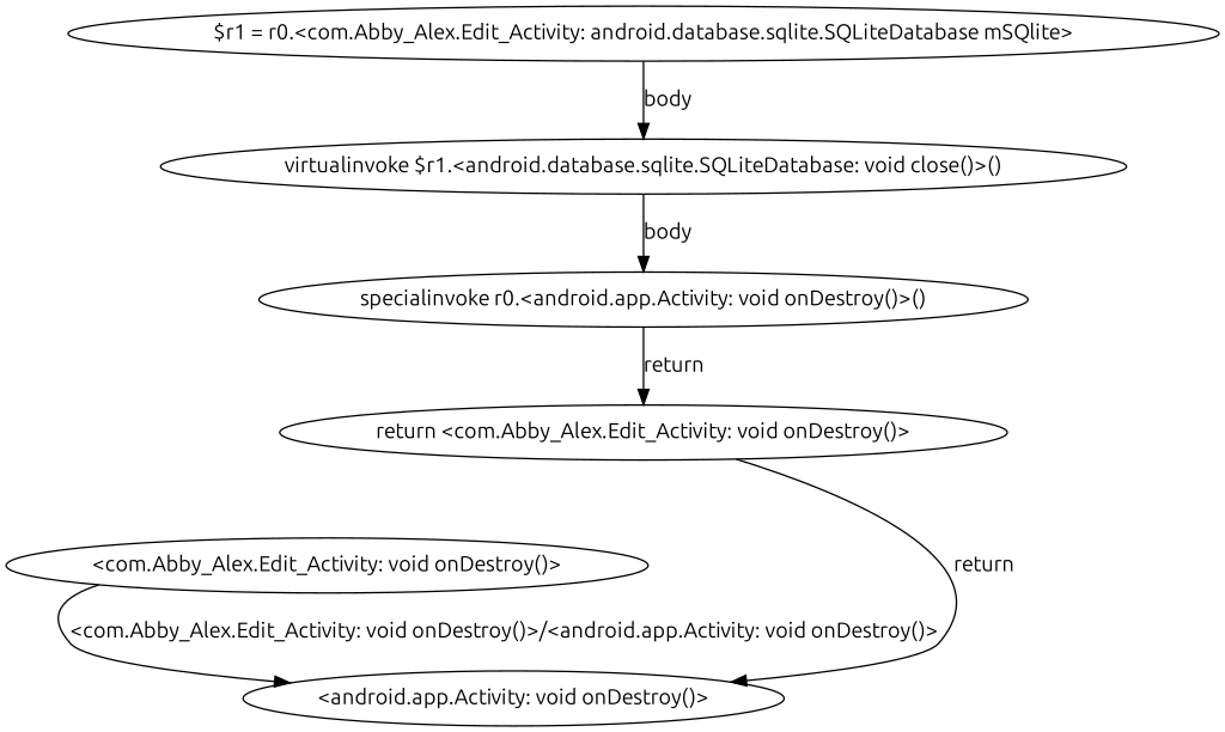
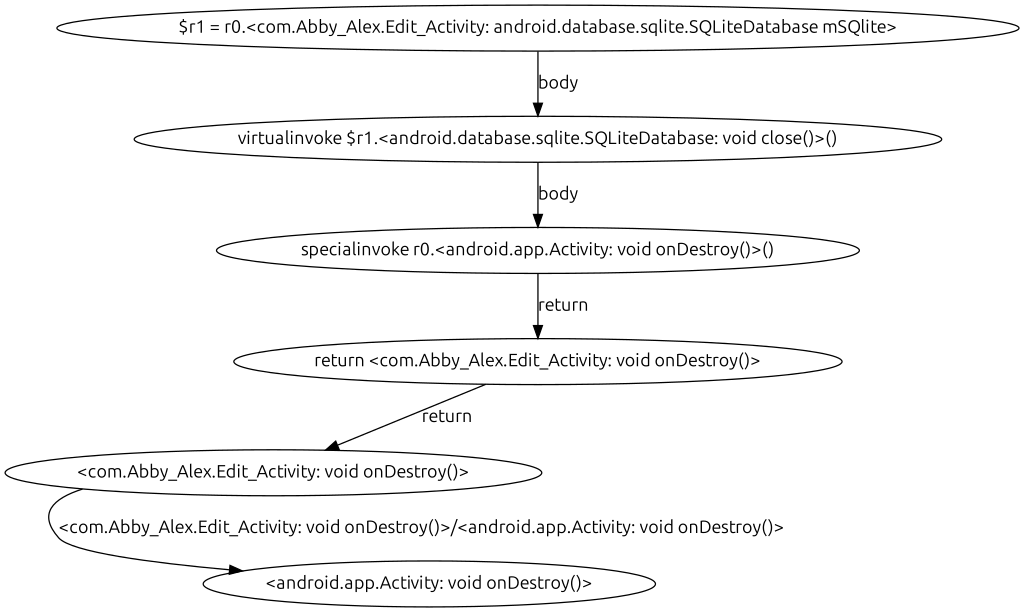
  digraph {
    fontname=Ubuntu
    node [fontname=Ubuntu]
    edge [fontname=Ubuntu]
    "<com.Abby_Alex.Edit_Activity: void onDestroy()>"
    "<android.app.Activity: void onDestroy()>"
    "$r1 = r0.<com.Abby_Alex.Edit_Activity: android.database.sqlite.SQLiteDatabase mSQlite>"
    "virtualinvoke $r1.<android.database.sqlite.SQLiteDatabase: void close()>()"
    "specialinvoke r0.<android.app.Activity: void onDestroy()>()"
    "return <com.Abby_Alex.Edit_Activity: void onDestroy()>"
    "<com.Abby_Alex.Edit_Activity: void onDestroy()>" -> "<android.app.Activity: void onDestroy()>" [label="<com.Abby_Alex.Edit_Activity: void onDestroy()>/<android.app.Activity: void onDestroy()>"]
    "$r1 = r0.<com.Abby_Alex.Edit_Activity: android.database.sqlite.SQLiteDatabase mSQlite>" -> "virtualinvoke $r1.<android.database.sqlite.SQLiteDatabase: void close()>()" [label=body]
    "virtualinvoke $r1.<android.database.sqlite.SQLiteDatabase: void close()>()" -> "specialinvoke r0.<android.app.Activity: void onDestroy()>()" [label=body]
    "specialinvoke r0.<android.app.Activity: void onDestroy()>()" -> "return <com.Abby_Alex.Edit_Activity: void onDestroy()>" [label=return]
-   "return <com.Abby_Alex.Edit_Activity: void onDestroy()>" -> "<android.app.Activity: void onDestroy()>" [label=return]
+   "return <com.Abby_Alex.Edit_Activity: void onDestroy()>" -> "<com.Abby_Alex.Edit_Activity: void onDestroy()>" [label=return]
  }
